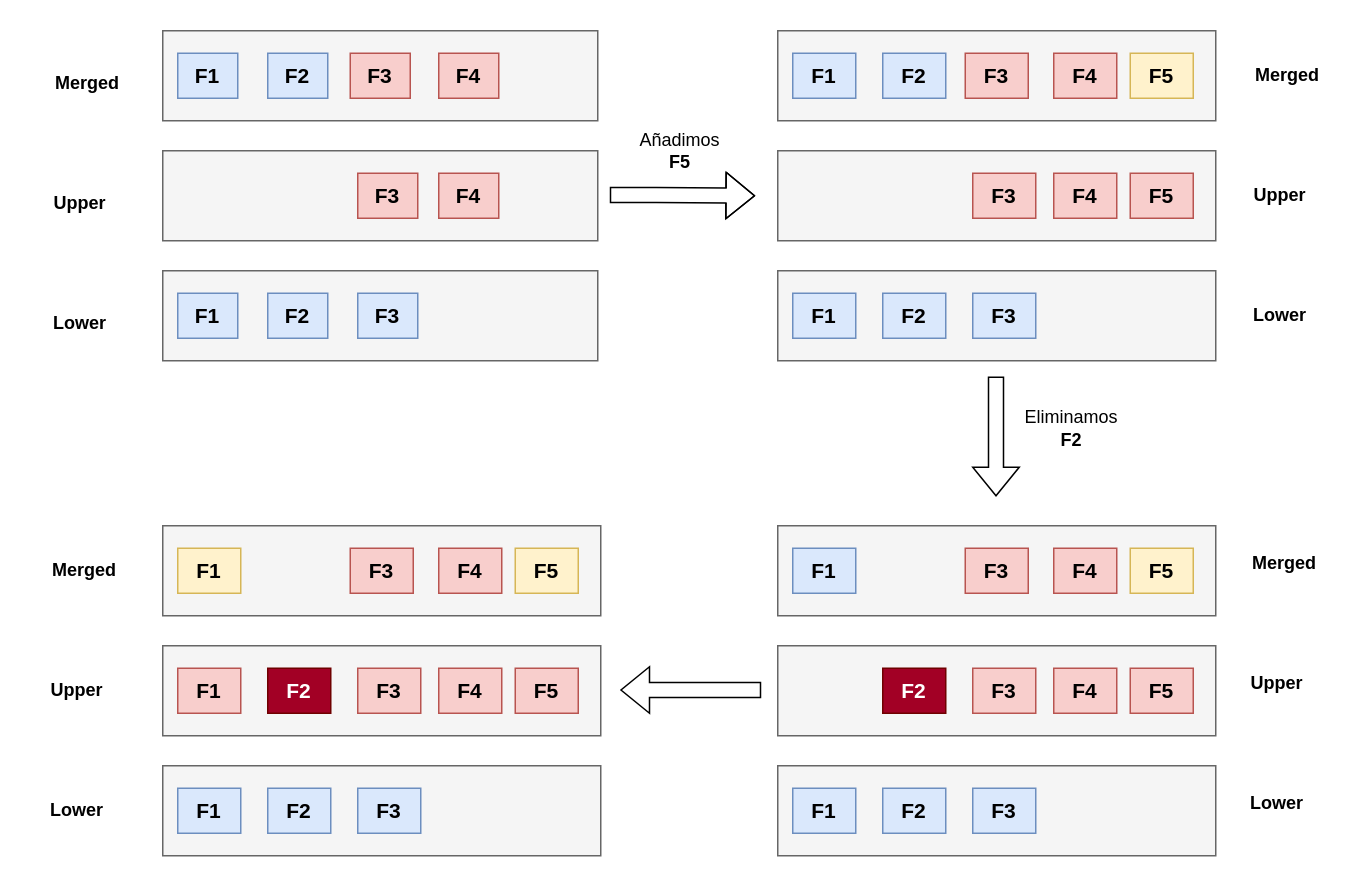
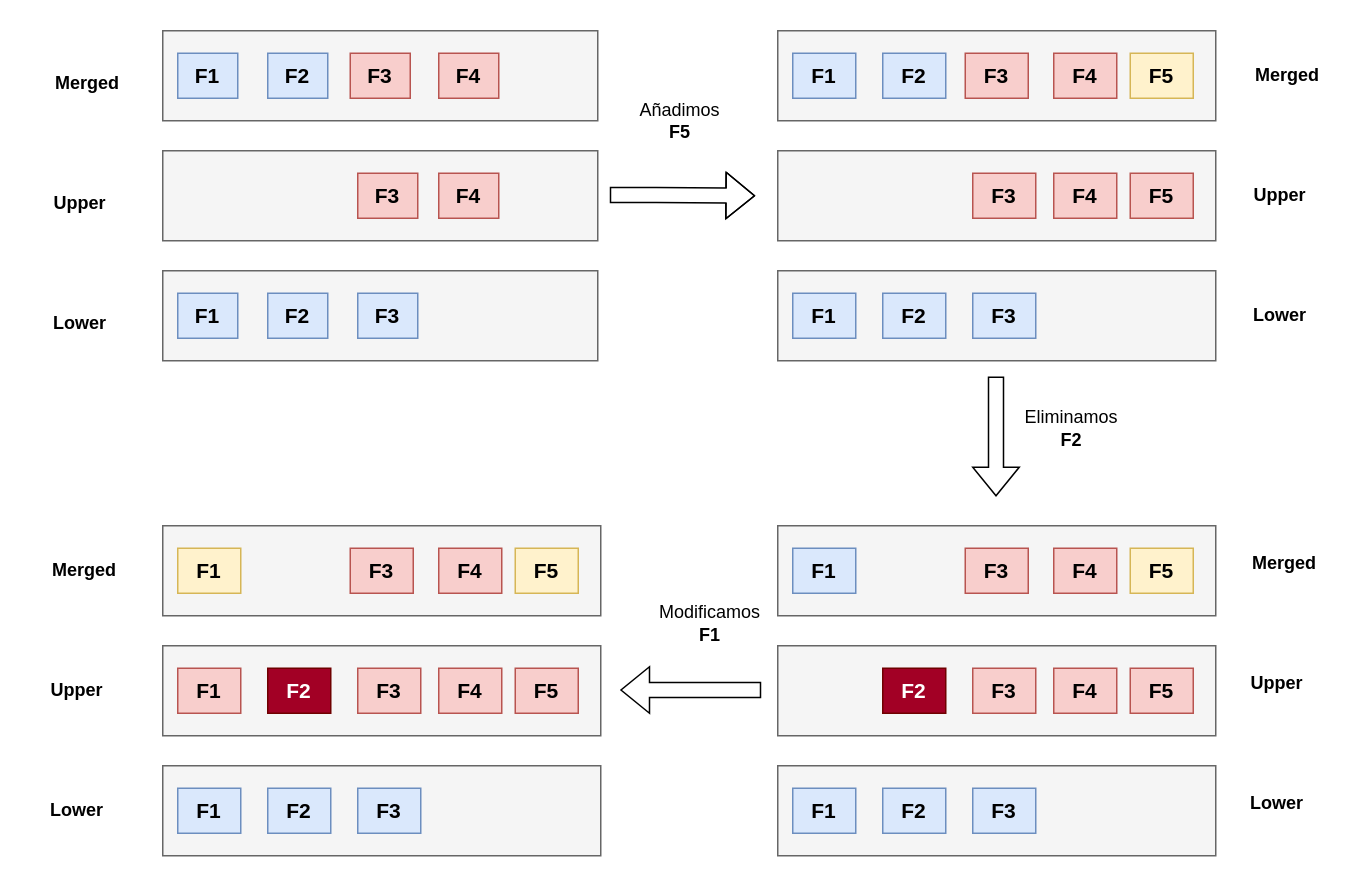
  <mxCell id="0" />
  <mxCell id="1" parent="0" />
  <mxCell id="2" value="" style="rounded=0;whiteSpace=wrap;html=1;fillColor=#f5f5f5;fontColor=#333333;strokeColor=#666666;" vertex="1" parent="1"><mxGeometry x="108" y="180" width="290" height="60" as="geometry" /></mxCell>
  <mxCell id="3" value="" style="rounded=0;whiteSpace=wrap;html=1;fillColor=#f5f5f5;fontColor=#333333;strokeColor=#666666;" vertex="1" parent="1"><mxGeometry x="108" y="100" width="290" height="60" as="geometry" /></mxCell>
  <mxCell id="4" value="" style="rounded=0;whiteSpace=wrap;html=1;fillColor=#f5f5f5;fontColor=#333333;strokeColor=#666666;" vertex="1" parent="1"><mxGeometry x="108" y="20" width="290" height="60" as="geometry" /></mxCell>
  <mxCell id="5" value="&lt;b&gt;&lt;font style=&quot;font-size: 14px;&quot;&gt;F1&lt;/font&gt;&lt;/b&gt;" style="rounded=0;whiteSpace=wrap;html=1;fillColor=#dae8fc;strokeColor=#6c8ebf;" vertex="1" parent="1"><mxGeometry x="118" y="195" width="40" height="30" as="geometry" /></mxCell>
  <mxCell id="6" value="&lt;div&gt;&lt;b&gt;&lt;font style=&quot;font-size: 14px;&quot;&gt;F2&lt;/font&gt;&lt;/b&gt;&lt;/div&gt;" style="rounded=0;whiteSpace=wrap;html=1;fillColor=#dae8fc;strokeColor=#6c8ebf;" vertex="1" parent="1"><mxGeometry x="178" y="195" width="40" height="30" as="geometry" /></mxCell>
  <mxCell id="7" value="&lt;b&gt;&lt;font style=&quot;font-size: 14px;&quot;&gt;F3&lt;/font&gt;&lt;/b&gt;" style="rounded=0;whiteSpace=wrap;html=1;fillColor=#dae8fc;strokeColor=#6c8ebf;" vertex="1" parent="1"><mxGeometry x="238" y="195" width="40" height="30" as="geometry" /></mxCell>
  <mxCell id="8" value="&lt;b&gt;&lt;font style=&quot;font-size: 14px;&quot;&gt;F4&lt;/font&gt;&lt;/b&gt;" style="rounded=0;whiteSpace=wrap;html=1;fillColor=#f8cecc;strokeColor=#b85450;" vertex="1" parent="1"><mxGeometry x="292" y="115" width="40" height="30" as="geometry" /></mxCell>
  <mxCell id="9" value="&lt;b&gt;&lt;font style=&quot;font-size: 14px;&quot;&gt;F3&lt;/font&gt;&lt;/b&gt;" style="rounded=0;whiteSpace=wrap;html=1;fillColor=#f8cecc;strokeColor=#b85450;" vertex="1" parent="1"><mxGeometry x="238" y="115" width="40" height="30" as="geometry" /></mxCell>
  <mxCell id="10" value="&lt;b&gt;&lt;font style=&quot;font-size: 14px;&quot;&gt;F1&lt;/font&gt;&lt;/b&gt;" style="rounded=0;whiteSpace=wrap;html=1;fillColor=#dae8fc;strokeColor=#6c8ebf;" vertex="1" parent="1"><mxGeometry x="118" y="35" width="40" height="30" as="geometry" /></mxCell>
  <mxCell id="11" value="&lt;div&gt;&lt;b&gt;&lt;font style=&quot;font-size: 14px;&quot;&gt;F2&lt;/font&gt;&lt;/b&gt;&lt;/div&gt;" style="rounded=0;whiteSpace=wrap;html=1;fillColor=#dae8fc;strokeColor=#6c8ebf;" vertex="1" parent="1"><mxGeometry x="178" y="35" width="40" height="30" as="geometry" /></mxCell>
  <mxCell id="12" value="&lt;b&gt;&lt;font style=&quot;font-size: 14px;&quot;&gt;F3&lt;/font&gt;&lt;/b&gt;" style="rounded=0;whiteSpace=wrap;html=1;fillColor=#f8cecc;strokeColor=#b85450;" vertex="1" parent="1"><mxGeometry x="233" y="35" width="40" height="30" as="geometry" /></mxCell>
  <mxCell id="13" value="&lt;b&gt;&lt;font style=&quot;font-size: 14px;&quot;&gt;F4&lt;/font&gt;&lt;/b&gt;" style="rounded=0;whiteSpace=wrap;html=1;fillColor=#f8cecc;strokeColor=#b85450;" vertex="1" parent="1"><mxGeometry x="292" y="35" width="40" height="30" as="geometry" /></mxCell>
  <mxCell id="14" value="" style="shape=flexArrow;endArrow=classic;html=1;rounded=0;" edge="1" parent="1"><mxGeometry width="50" height="50" relative="1" as="geometry"><mxPoint x="406" y="129.5" as="sourcePoint" /><mxPoint x="503" y="130" as="targetPoint" /><Array as="points"><mxPoint x="437" y="129.5" /></Array></mxGeometry></mxCell>
- <mxCell id="15" value="Añadimos &lt;b&gt;F5&lt;/b&gt;" style="text;strokeColor=none;align=center;fillColor=none;html=1;verticalAlign=middle;whiteSpace=wrap;rounded=0;" vertex="1" parent="1"><mxGeometry x="423" y="85" width="60" height="30" as="geometry" /></mxCell>
+ <mxCell id="15" value="Añadimos &lt;b&gt;F5&lt;/b&gt;" style="text;strokeColor=none;align=center;fillColor=none;html=1;verticalAlign=middle;whiteSpace=wrap;rounded=0;" vertex="1" parent="1"><mxGeometry x="423" y="65" width="60" height="30" as="geometry" /></mxCell>
  <mxCell id="16" value="" style="rounded=0;whiteSpace=wrap;html=1;fillColor=#f5f5f5;fontColor=#333333;strokeColor=#666666;" vertex="1" parent="1"><mxGeometry x="518" y="180" width="292" height="60" as="geometry" /></mxCell>
  <mxCell id="17" value="" style="rounded=0;whiteSpace=wrap;html=1;fillColor=#f5f5f5;fontColor=#333333;strokeColor=#666666;" vertex="1" parent="1"><mxGeometry x="518" y="100" width="292" height="60" as="geometry" /></mxCell>
  <mxCell id="18" value="" style="rounded=0;whiteSpace=wrap;html=1;fillColor=#f5f5f5;fontColor=#333333;strokeColor=#666666;" vertex="1" parent="1"><mxGeometry x="518" y="20" width="292" height="60" as="geometry" /></mxCell>
  <mxCell id="19" value="&lt;b&gt;&lt;font style=&quot;font-size: 14px;&quot;&gt;F1&lt;/font&gt;&lt;/b&gt;" style="rounded=0;whiteSpace=wrap;html=1;fillColor=#dae8fc;strokeColor=#6c8ebf;" vertex="1" parent="1"><mxGeometry x="528" y="195" width="42" height="30" as="geometry" /></mxCell>
  <mxCell id="20" value="&lt;div&gt;&lt;b&gt;&lt;font style=&quot;font-size: 14px;&quot;&gt;F2&lt;/font&gt;&lt;/b&gt;&lt;/div&gt;" style="rounded=0;whiteSpace=wrap;html=1;fillColor=#dae8fc;strokeColor=#6c8ebf;" vertex="1" parent="1"><mxGeometry x="588" y="195" width="42" height="30" as="geometry" /></mxCell>
  <mxCell id="21" value="&lt;b&gt;&lt;font style=&quot;font-size: 14px;&quot;&gt;F3&lt;/font&gt;&lt;/b&gt;" style="rounded=0;whiteSpace=wrap;html=1;fillColor=#dae8fc;strokeColor=#6c8ebf;" vertex="1" parent="1"><mxGeometry x="648" y="195" width="42" height="30" as="geometry" /></mxCell>
  <mxCell id="22" value="&lt;b&gt;&lt;font style=&quot;font-size: 14px;&quot;&gt;F4&lt;/font&gt;&lt;/b&gt;" style="rounded=0;whiteSpace=wrap;html=1;fillColor=#f8cecc;strokeColor=#b85450;" vertex="1" parent="1"><mxGeometry x="702" y="115" width="42" height="30" as="geometry" /></mxCell>
  <mxCell id="23" value="&lt;b&gt;&lt;font style=&quot;font-size: 14px;&quot;&gt;F3&lt;/font&gt;&lt;/b&gt;" style="rounded=0;whiteSpace=wrap;html=1;fillColor=#f8cecc;strokeColor=#b85450;" vertex="1" parent="1"><mxGeometry x="648" y="115" width="42" height="30" as="geometry" /></mxCell>
  <mxCell id="24" value="&lt;b&gt;&lt;font style=&quot;font-size: 14px;&quot;&gt;F1&lt;/font&gt;&lt;/b&gt;" style="rounded=0;whiteSpace=wrap;html=1;fillColor=#dae8fc;strokeColor=#6c8ebf;" vertex="1" parent="1"><mxGeometry x="528" y="35" width="42" height="30" as="geometry" /></mxCell>
  <mxCell id="25" value="&lt;div&gt;&lt;b&gt;&lt;font style=&quot;font-size: 14px;&quot;&gt;F2&lt;/font&gt;&lt;/b&gt;&lt;/div&gt;" style="rounded=0;whiteSpace=wrap;html=1;fillColor=#dae8fc;strokeColor=#6c8ebf;" vertex="1" parent="1"><mxGeometry x="588" y="35" width="42" height="30" as="geometry" /></mxCell>
  <mxCell id="26" value="&lt;b&gt;&lt;font style=&quot;font-size: 14px;&quot;&gt;F3&lt;/font&gt;&lt;/b&gt;" style="rounded=0;whiteSpace=wrap;html=1;fillColor=#f8cecc;strokeColor=#b85450;" vertex="1" parent="1"><mxGeometry x="643" y="35" width="42" height="30" as="geometry" /></mxCell>
  <mxCell id="27" value="&lt;b&gt;&lt;font style=&quot;font-size: 14px;&quot;&gt;F4&lt;/font&gt;&lt;/b&gt;" style="rounded=0;whiteSpace=wrap;html=1;fillColor=#f8cecc;strokeColor=#b85450;" vertex="1" parent="1"><mxGeometry x="702" y="35" width="42" height="30" as="geometry" /></mxCell>
  <mxCell id="28" value="&lt;b&gt;&lt;font style=&quot;font-size: 14px;&quot;&gt;F5&lt;/font&gt;&lt;/b&gt;" style="rounded=0;whiteSpace=wrap;html=1;fillColor=#fff2cc;strokeColor=#d6b656;" vertex="1" parent="1"><mxGeometry x="753" y="35" width="42" height="30" as="geometry" /></mxCell>
  <mxCell id="29" value="&lt;b&gt;&lt;font style=&quot;font-size: 14px;&quot;&gt;F5&lt;/font&gt;&lt;/b&gt;" style="rounded=0;whiteSpace=wrap;html=1;fillColor=#f8cecc;strokeColor=#b85450;" vertex="1" parent="1"><mxGeometry x="753" y="115" width="42" height="30" as="geometry" /></mxCell>
  <mxCell id="30" value="" style="shape=flexArrow;endArrow=classic;html=1;rounded=0;" edge="1" parent="1"><mxGeometry width="50" height="50" relative="1" as="geometry"><mxPoint x="663.5" y="250.5" as="sourcePoint" /><mxPoint x="663.5" y="330.5" as="targetPoint" /><Array as="points"><mxPoint x="663.5" y="250" /></Array></mxGeometry></mxCell>
  <mxCell id="31" value="Eliminamos &lt;b&gt;F2&lt;/b&gt;" style="text;strokeColor=none;align=center;fillColor=none;html=1;verticalAlign=middle;whiteSpace=wrap;rounded=0;" vertex="1" parent="1"><mxGeometry x="684" y="270" width="60" height="30" as="geometry" /></mxCell>
  <mxCell id="32" value="" style="rounded=0;whiteSpace=wrap;html=1;fillColor=#f5f5f5;fontColor=#333333;strokeColor=#666666;" vertex="1" parent="1"><mxGeometry x="518" y="510" width="292" height="60" as="geometry" /></mxCell>
  <mxCell id="33" value="" style="rounded=0;whiteSpace=wrap;html=1;fillColor=#f5f5f5;fontColor=#333333;strokeColor=#666666;" vertex="1" parent="1"><mxGeometry x="518" y="430" width="292" height="60" as="geometry" /></mxCell>
  <mxCell id="34" value="" style="rounded=0;whiteSpace=wrap;html=1;fillColor=#f5f5f5;fontColor=#333333;strokeColor=#666666;" vertex="1" parent="1"><mxGeometry x="518" y="350" width="292" height="60" as="geometry" /></mxCell>
  <mxCell id="35" value="&lt;b&gt;&lt;font style=&quot;font-size: 14px;&quot;&gt;F1&lt;/font&gt;&lt;/b&gt;" style="rounded=0;whiteSpace=wrap;html=1;fillColor=#dae8fc;strokeColor=#6c8ebf;" vertex="1" parent="1"><mxGeometry x="528" y="525" width="42" height="30" as="geometry" /></mxCell>
  <mxCell id="36" value="&lt;div&gt;&lt;b&gt;&lt;font style=&quot;font-size: 14px;&quot;&gt;F2&lt;/font&gt;&lt;/b&gt;&lt;/div&gt;" style="rounded=0;whiteSpace=wrap;html=1;fillColor=#dae8fc;strokeColor=#6c8ebf;" vertex="1" parent="1"><mxGeometry x="588" y="525" width="42" height="30" as="geometry" /></mxCell>
  <mxCell id="37" value="&lt;b&gt;&lt;font style=&quot;font-size: 14px;&quot;&gt;F3&lt;/font&gt;&lt;/b&gt;" style="rounded=0;whiteSpace=wrap;html=1;fillColor=#dae8fc;strokeColor=#6c8ebf;" vertex="1" parent="1"><mxGeometry x="648" y="525" width="42" height="30" as="geometry" /></mxCell>
  <mxCell id="38" value="&lt;b&gt;&lt;font style=&quot;font-size: 14px;&quot;&gt;F4&lt;/font&gt;&lt;/b&gt;" style="rounded=0;whiteSpace=wrap;html=1;fillColor=#f8cecc;strokeColor=#b85450;" vertex="1" parent="1"><mxGeometry x="702" y="445" width="42" height="30" as="geometry" /></mxCell>
  <mxCell id="39" value="&lt;b&gt;&lt;font style=&quot;font-size: 14px;&quot;&gt;F3&lt;/font&gt;&lt;/b&gt;" style="rounded=0;whiteSpace=wrap;html=1;fillColor=#f8cecc;strokeColor=#b85450;" vertex="1" parent="1"><mxGeometry x="648" y="445" width="42" height="30" as="geometry" /></mxCell>
  <mxCell id="40" value="&lt;b&gt;&lt;font style=&quot;font-size: 14px;&quot;&gt;F1&lt;/font&gt;&lt;/b&gt;" style="rounded=0;whiteSpace=wrap;html=1;fillColor=#dae8fc;strokeColor=#6c8ebf;" vertex="1" parent="1"><mxGeometry x="528" y="365" width="42" height="30" as="geometry" /></mxCell>
  <mxCell id="41" value="&lt;div&gt;&lt;b&gt;&lt;font style=&quot;font-size: 14px;&quot;&gt;F2&lt;/font&gt;&lt;/b&gt;&lt;/div&gt;" style="rounded=0;whiteSpace=wrap;html=1;fillColor=#a20025;strokeColor=#6F0000;fontColor=#ffffff;" vertex="1" parent="1"><mxGeometry x="588" y="445" width="42" height="30" as="geometry" /></mxCell>
  <mxCell id="42" value="&lt;b&gt;&lt;font style=&quot;font-size: 14px;&quot;&gt;F3&lt;/font&gt;&lt;/b&gt;" style="rounded=0;whiteSpace=wrap;html=1;fillColor=#f8cecc;strokeColor=#b85450;" vertex="1" parent="1"><mxGeometry x="643" y="365" width="42" height="30" as="geometry" /></mxCell>
  <mxCell id="43" value="&lt;b&gt;&lt;font style=&quot;font-size: 14px;&quot;&gt;F4&lt;/font&gt;&lt;/b&gt;" style="rounded=0;whiteSpace=wrap;html=1;fillColor=#f8cecc;strokeColor=#b85450;" vertex="1" parent="1"><mxGeometry x="702" y="365" width="42" height="30" as="geometry" /></mxCell>
  <mxCell id="44" value="&lt;b&gt;&lt;font style=&quot;font-size: 14px;&quot;&gt;F5&lt;/font&gt;&lt;/b&gt;" style="rounded=0;whiteSpace=wrap;html=1;fillColor=#fff2cc;strokeColor=#d6b656;" vertex="1" parent="1"><mxGeometry x="753" y="365" width="42" height="30" as="geometry" /></mxCell>
  <mxCell id="45" value="&lt;b&gt;&lt;font style=&quot;font-size: 14px;&quot;&gt;F5&lt;/font&gt;&lt;/b&gt;" style="rounded=0;whiteSpace=wrap;html=1;fillColor=#f8cecc;strokeColor=#b85450;" vertex="1" parent="1"><mxGeometry x="753" y="445" width="42" height="30" as="geometry" /></mxCell>
  <mxCell id="46" value="" style="shape=flexArrow;endArrow=classic;html=1;rounded=0;" edge="1" parent="1"><mxGeometry width="50" height="50" relative="1" as="geometry"><mxPoint x="507" y="459.5" as="sourcePoint" /><mxPoint x="413" y="459.5" as="targetPoint" /><Array as="points" /></mxGeometry></mxCell>
+ <mxCell id="47" value="&lt;div&gt;Modificamos&lt;/div&gt;&lt;div&gt;&lt;b&gt;F1&lt;/b&gt;&lt;/div&gt;" style="text;strokeColor=none;align=center;fillColor=none;html=1;verticalAlign=middle;whiteSpace=wrap;rounded=0;" vertex="1" parent="1"><mxGeometry x="443" y="400" width="60" height="30" as="geometry" /></mxCell>
  <mxCell id="48" value="" style="rounded=0;whiteSpace=wrap;html=1;fillColor=#f5f5f5;fontColor=#333333;strokeColor=#666666;" vertex="1" parent="1"><mxGeometry x="108" y="510" width="292" height="60" as="geometry" /></mxCell>
  <mxCell id="49" value="" style="rounded=0;whiteSpace=wrap;html=1;fillColor=#f5f5f5;fontColor=#333333;strokeColor=#666666;" vertex="1" parent="1"><mxGeometry x="108" y="430" width="292" height="60" as="geometry" /></mxCell>
  <mxCell id="50" value="" style="rounded=0;whiteSpace=wrap;html=1;fillColor=#f5f5f5;fontColor=#333333;strokeColor=#666666;" vertex="1" parent="1"><mxGeometry x="108" y="350" width="292" height="60" as="geometry" /></mxCell>
  <mxCell id="51" value="&lt;b&gt;&lt;font style=&quot;font-size: 14px;&quot;&gt;F1&lt;/font&gt;&lt;/b&gt;" style="rounded=0;whiteSpace=wrap;html=1;fillColor=#dae8fc;strokeColor=#6c8ebf;" vertex="1" parent="1"><mxGeometry x="118" y="525" width="42" height="30" as="geometry" /></mxCell>
  <mxCell id="52" value="&lt;div&gt;&lt;b&gt;&lt;font style=&quot;font-size: 14px;&quot;&gt;F2&lt;/font&gt;&lt;/b&gt;&lt;/div&gt;" style="rounded=0;whiteSpace=wrap;html=1;fillColor=#dae8fc;strokeColor=#6c8ebf;" vertex="1" parent="1"><mxGeometry x="178" y="525" width="42" height="30" as="geometry" /></mxCell>
  <mxCell id="53" value="&lt;b&gt;&lt;font style=&quot;font-size: 14px;&quot;&gt;F3&lt;/font&gt;&lt;/b&gt;" style="rounded=0;whiteSpace=wrap;html=1;fillColor=#dae8fc;strokeColor=#6c8ebf;" vertex="1" parent="1"><mxGeometry x="238" y="525" width="42" height="30" as="geometry" /></mxCell>
  <mxCell id="54" value="&lt;b&gt;&lt;font style=&quot;font-size: 14px;&quot;&gt;F4&lt;/font&gt;&lt;/b&gt;" style="rounded=0;whiteSpace=wrap;html=1;fillColor=#f8cecc;strokeColor=#b85450;" vertex="1" parent="1"><mxGeometry x="292" y="445" width="42" height="30" as="geometry" /></mxCell>
  <mxCell id="55" value="&lt;b&gt;&lt;font style=&quot;font-size: 14px;&quot;&gt;F3&lt;/font&gt;&lt;/b&gt;" style="rounded=0;whiteSpace=wrap;html=1;fillColor=#f8cecc;strokeColor=#b85450;" vertex="1" parent="1"><mxGeometry x="238" y="445" width="42" height="30" as="geometry" /></mxCell>
  <mxCell id="56" value="&lt;b&gt;&lt;font style=&quot;font-size: 14px;&quot;&gt;F1&lt;/font&gt;&lt;/b&gt;" style="rounded=0;whiteSpace=wrap;html=1;fillColor=#fff2cc;strokeColor=#d6b656;" vertex="1" parent="1"><mxGeometry x="118" y="365" width="42" height="30" as="geometry" /></mxCell>
  <mxCell id="57" value="&lt;div&gt;&lt;b&gt;&lt;font style=&quot;font-size: 14px;&quot;&gt;F2&lt;/font&gt;&lt;/b&gt;&lt;/div&gt;" style="rounded=0;whiteSpace=wrap;html=1;fillColor=#a20025;strokeColor=#6F0000;fontColor=#ffffff;" vertex="1" parent="1"><mxGeometry x="178" y="445" width="42" height="30" as="geometry" /></mxCell>
  <mxCell id="58" value="&lt;b&gt;&lt;font style=&quot;font-size: 14px;&quot;&gt;F3&lt;/font&gt;&lt;/b&gt;" style="rounded=0;whiteSpace=wrap;html=1;fillColor=#f8cecc;strokeColor=#b85450;" vertex="1" parent="1"><mxGeometry x="233" y="365" width="42" height="30" as="geometry" /></mxCell>
  <mxCell id="59" value="&lt;b&gt;&lt;font style=&quot;font-size: 14px;&quot;&gt;F4&lt;/font&gt;&lt;/b&gt;" style="rounded=0;whiteSpace=wrap;html=1;fillColor=#f8cecc;strokeColor=#b85450;" vertex="1" parent="1"><mxGeometry x="292" y="365" width="42" height="30" as="geometry" /></mxCell>
  <mxCell id="60" value="&lt;b&gt;&lt;font style=&quot;font-size: 14px;&quot;&gt;F5&lt;/font&gt;&lt;/b&gt;" style="rounded=0;whiteSpace=wrap;html=1;fillColor=#fff2cc;strokeColor=#d6b656;" vertex="1" parent="1"><mxGeometry x="343" y="365" width="42" height="30" as="geometry" /></mxCell>
  <mxCell id="61" value="&lt;b&gt;&lt;font style=&quot;font-size: 14px;&quot;&gt;F5&lt;/font&gt;&lt;/b&gt;" style="rounded=0;whiteSpace=wrap;html=1;fillColor=#f8cecc;strokeColor=#b85450;" vertex="1" parent="1"><mxGeometry x="343" y="445" width="42" height="30" as="geometry" /></mxCell>
  <mxCell id="62" value="&lt;b&gt;&lt;font style=&quot;font-size: 14px;&quot;&gt;F1&lt;/font&gt;&lt;/b&gt;" style="rounded=0;whiteSpace=wrap;html=1;fillColor=#f8cecc;strokeColor=#b85450;" vertex="1" parent="1"><mxGeometry x="118" y="445" width="42" height="30" as="geometry" /></mxCell>
  <mxCell id="63" value="&lt;b&gt;Merged&lt;/b&gt;" style="text;strokeColor=none;align=center;fillColor=none;html=1;verticalAlign=middle;whiteSpace=wrap;rounded=0;" vertex="1" parent="1"><mxGeometry x="828" y="35" width="60" height="30" as="geometry" /></mxCell>
  <mxCell id="64" value="&lt;b&gt;Upper&lt;/b&gt;" style="text;strokeColor=none;align=center;fillColor=none;html=1;verticalAlign=middle;whiteSpace=wrap;rounded=0;" vertex="1" parent="1"><mxGeometry x="823" y="115" width="60" height="30" as="geometry" /></mxCell>
  <mxCell id="65" value="&lt;b&gt;Lower&lt;/b&gt;" style="text;strokeColor=none;align=center;fillColor=none;html=1;verticalAlign=middle;whiteSpace=wrap;rounded=0;" vertex="1" parent="1"><mxGeometry x="823" y="195" width="60" height="30" as="geometry" /></mxCell>
  <mxCell id="66" value="&lt;b&gt;Merged&lt;/b&gt;" style="text;strokeColor=none;align=center;fillColor=none;html=1;verticalAlign=middle;whiteSpace=wrap;rounded=0;" vertex="1" parent="1"><mxGeometry x="825.5" y="360" width="60" height="30" as="geometry" /></mxCell>
  <mxCell id="67" value="&lt;b&gt;Upper&lt;/b&gt;" style="text;strokeColor=none;align=center;fillColor=none;html=1;verticalAlign=middle;whiteSpace=wrap;rounded=0;" vertex="1" parent="1"><mxGeometry x="820.5" y="440" width="60" height="30" as="geometry" /></mxCell>
  <mxCell id="68" value="&lt;b&gt;Lower&lt;/b&gt;" style="text;strokeColor=none;align=center;fillColor=none;html=1;verticalAlign=middle;whiteSpace=wrap;rounded=0;" vertex="1" parent="1"><mxGeometry x="820.5" y="520" width="60" height="30" as="geometry" /></mxCell>
  <mxCell id="69" value="&lt;b&gt;Merged&lt;/b&gt;" style="text;strokeColor=none;align=center;fillColor=none;html=1;verticalAlign=middle;whiteSpace=wrap;rounded=0;" vertex="1" parent="1"><mxGeometry x="28" y="40" width="60" height="30" as="geometry" /></mxCell>
  <mxCell id="70" value="&lt;b&gt;Upper&lt;/b&gt;" style="text;strokeColor=none;align=center;fillColor=none;html=1;verticalAlign=middle;whiteSpace=wrap;rounded=0;" vertex="1" parent="1"><mxGeometry x="23" y="120" width="60" height="30" as="geometry" /></mxCell>
  <mxCell id="71" value="&lt;b&gt;Lower&lt;/b&gt;" style="text;strokeColor=none;align=center;fillColor=none;html=1;verticalAlign=middle;whiteSpace=wrap;rounded=0;" vertex="1" parent="1"><mxGeometry x="23" y="200" width="60" height="30" as="geometry" /></mxCell>
  <mxCell id="72" value="&lt;b&gt;Merged&lt;/b&gt;" style="text;strokeColor=none;align=center;fillColor=none;html=1;verticalAlign=middle;whiteSpace=wrap;rounded=0;" vertex="1" parent="1"><mxGeometry x="25.5" y="365" width="60" height="30" as="geometry" /></mxCell>
  <mxCell id="73" value="&lt;b&gt;Upper&lt;/b&gt;" style="text;strokeColor=none;align=center;fillColor=none;html=1;verticalAlign=middle;whiteSpace=wrap;rounded=0;" vertex="1" parent="1"><mxGeometry x="20.5" y="445" width="60" height="30" as="geometry" /></mxCell>
  <mxCell id="74" value="&lt;b&gt;Lower&lt;/b&gt;" style="text;strokeColor=none;align=center;fillColor=none;html=1;verticalAlign=middle;whiteSpace=wrap;rounded=0;" vertex="1" parent="1"><mxGeometry x="20.5" y="525" width="60" height="30" as="geometry" /></mxCell>
